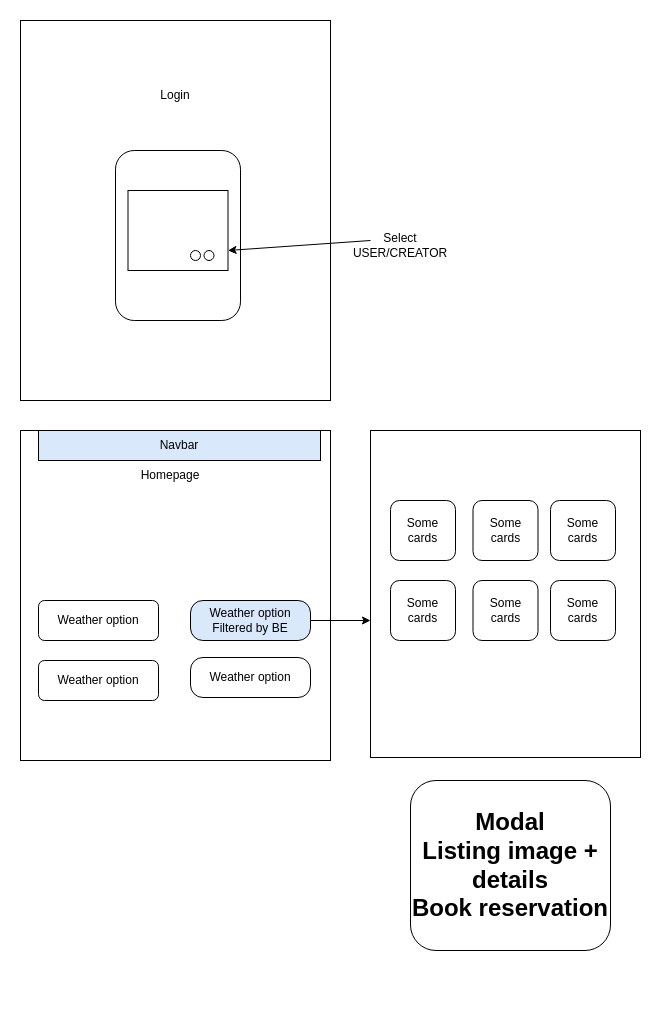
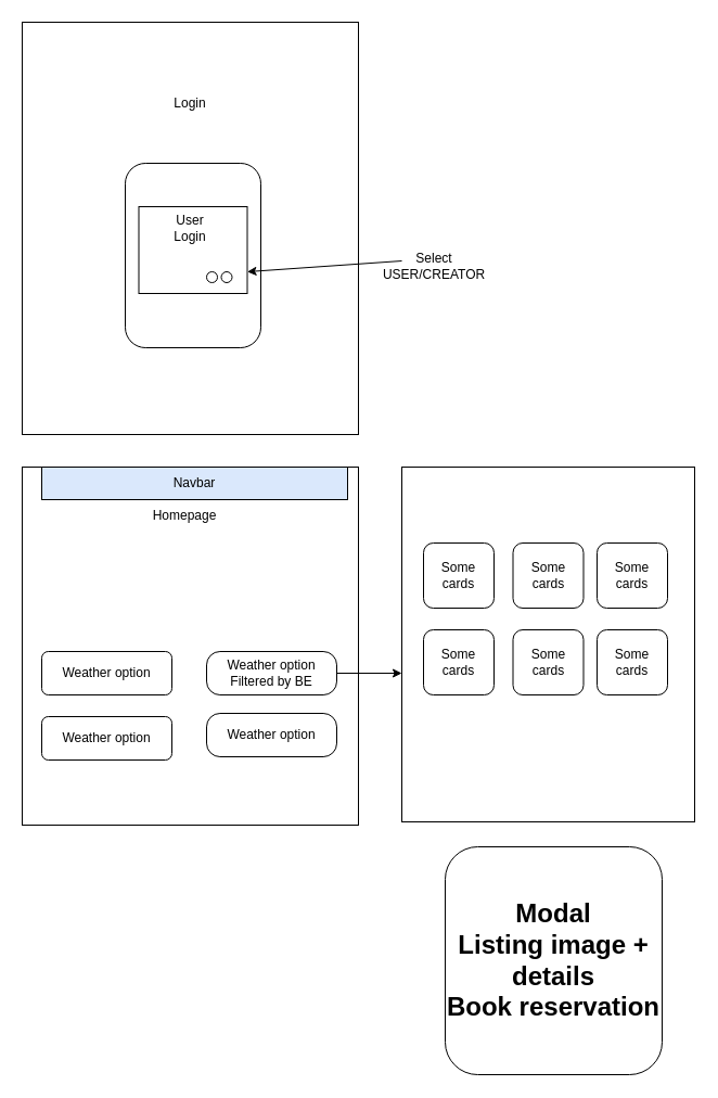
  <mxCell id="0" />
  <mxCell id="1" parent="0" />
  <mxCell id="2" value="" style="rounded=0;whiteSpace=wrap;html=1;" vertex="1" parent="1"><mxGeometry x="20" y="20" width="310" height="380" as="geometry" /></mxCell>
  <mxCell id="3" value="Login" style="text;html=1;strokeColor=none;fillColor=none;align=center;verticalAlign=middle;whiteSpace=wrap;rounded=0;" vertex="1" parent="1"><mxGeometry x="145" y="80" width="60" height="30" as="geometry" /></mxCell>
  <mxCell id="4" value="" style="rounded=1;whiteSpace=wrap;html=1;" vertex="1" parent="1"><mxGeometry x="115" y="150" width="125" height="170" as="geometry" /></mxCell>
  <mxCell id="5" value="" style="rounded=0;whiteSpace=wrap;html=1;" vertex="1" parent="1"><mxGeometry x="127.5" y="190" width="100" height="80" as="geometry" /></mxCell>
+ <mxCell id="6" value="User Login" style="text;html=1;strokeColor=none;fillColor=none;align=center;verticalAlign=middle;whiteSpace=wrap;rounded=0;" vertex="1" parent="1"><mxGeometry x="145" y="195" width="60" height="30" as="geometry" /></mxCell>
  <mxCell id="7" value="" style="ellipse;whiteSpace=wrap;html=1;aspect=fixed;" vertex="1" parent="1"><mxGeometry x="190" y="250" width="10" height="10" as="geometry" /></mxCell>
  <mxCell id="8" value="" style="ellipse;whiteSpace=wrap;html=1;aspect=fixed;" vertex="1" parent="1"><mxGeometry x="203.5" y="250" width="10" height="10" as="geometry" /></mxCell>
  <mxCell id="9" value="" style="endArrow=classic;html=1;rounded=0;entryX=1;entryY=0.75;entryDx=0;entryDy=0;" edge="1" parent="1" target="5"><mxGeometry width="50" height="50" relative="1" as="geometry"><mxPoint x="370" y="240" as="sourcePoint" /><mxPoint x="370" y="190" as="targetPoint" /></mxGeometry></mxCell>
  <mxCell id="10" value="Select USER/CREATOR" style="text;html=1;strokeColor=none;fillColor=none;align=center;verticalAlign=middle;whiteSpace=wrap;rounded=0;" vertex="1" parent="1"><mxGeometry x="370" y="230" width="60" height="30" as="geometry" /></mxCell>
  <mxCell id="11" value="" style="rounded=0;whiteSpace=wrap;html=1;" vertex="1" parent="1"><mxGeometry x="20" y="430" width="310" height="330" as="geometry" /></mxCell>
  <mxCell id="12" value="Homepage" style="text;html=1;strokeColor=none;fillColor=none;align=center;verticalAlign=middle;whiteSpace=wrap;rounded=0;" vertex="1" parent="1"><mxGeometry x="140" y="460" width="60" height="30" as="geometry" /></mxCell>
  <mxCell id="13" value="Weather option" style="rounded=1;whiteSpace=wrap;html=1;" vertex="1" parent="1"><mxGeometry x="38" y="600" width="120" height="40" as="geometry" /></mxCell>
  <mxCell id="14" value="Weather option" style="rounded=1;whiteSpace=wrap;html=1;" vertex="1" parent="1"><mxGeometry x="38" y="660" width="120" height="40" as="geometry" /></mxCell>
- <mxCell id="15" value="Weather option&lt;br&gt;Filtered by BE" style="rounded=1;whiteSpace=wrap;html=1;arcSize=31;fillColor=#dae8fc;" vertex="1" parent="1"><mxGeometry x="190" y="600" width="120" height="40" as="geometry" /></mxCell>
+ <mxCell id="15" value="Weather option&lt;br&gt;Filtered by BE" style="rounded=1;whiteSpace=wrap;html=1;arcSize=31;" vertex="1" parent="1"><mxGeometry x="190" y="600" width="120" height="40" as="geometry" /></mxCell>
  <mxCell id="16" value="Weather option" style="rounded=1;whiteSpace=wrap;html=1;arcSize=31;" vertex="1" parent="1"><mxGeometry x="190" y="657" width="120" height="40" as="geometry" /></mxCell>
  <mxCell id="17" value="Navbar" style="rounded=0;whiteSpace=wrap;html=1;fillColor=#dae8fc;" vertex="1" parent="1"><mxGeometry x="38" y="430" width="282" height="30" as="geometry" /></mxCell>
  <mxCell id="18" value="" style="rounded=0;whiteSpace=wrap;html=1;" vertex="1" parent="1"><mxGeometry x="370" y="430" width="270" height="327" as="geometry" /></mxCell>
  <mxCell id="19" value="" style="endArrow=classic;html=1;rounded=0;" edge="1" parent="1"><mxGeometry width="50" height="50" relative="1" as="geometry"><mxPoint x="310" y="620" as="sourcePoint" /><mxPoint x="370" y="620" as="targetPoint" /></mxGeometry></mxCell>
  <mxCell id="20" value="Some cards" style="rounded=1;whiteSpace=wrap;html=1;" vertex="1" parent="1"><mxGeometry x="390" y="500" width="65" height="60" as="geometry" /></mxCell>
  <mxCell id="21" value="Some cards" style="rounded=1;whiteSpace=wrap;html=1;" vertex="1" parent="1"><mxGeometry x="472.5" y="500" width="65" height="60" as="geometry" /></mxCell>
  <mxCell id="22" value="Some cards" style="rounded=1;whiteSpace=wrap;html=1;" vertex="1" parent="1"><mxGeometry x="390" y="580" width="65" height="60" as="geometry" /></mxCell>
  <mxCell id="23" value="Some cards" style="rounded=1;whiteSpace=wrap;html=1;" vertex="1" parent="1"><mxGeometry x="472.5" y="580" width="65" height="60" as="geometry" /></mxCell>
  <mxCell id="24" value="Some cards" style="rounded=1;whiteSpace=wrap;html=1;" vertex="1" parent="1"><mxGeometry x="550" y="580" width="65" height="60" as="geometry" /></mxCell>
  <mxCell id="25" value="Some cards" style="rounded=1;whiteSpace=wrap;html=1;" vertex="1" parent="1"><mxGeometry x="550" y="500" width="65" height="60" as="geometry" /></mxCell>
- <mxCell id="26" value="&lt;h1&gt;Modal&lt;br&gt;Listing image + details&lt;br&gt;Book reservation&lt;/h1&gt;" style="rounded=1;whiteSpace=wrap;html=1;" vertex="1" parent="1"><mxGeometry x="410" y="780" width="200" height="170" as="geometry" /></mxCell>
+ <mxCell id="26" value="&lt;h1&gt;Modal&lt;br&gt;Listing image + details&lt;br&gt;Book reservation&lt;/h1&gt;" style="rounded=1;whiteSpace=wrap;html=1;" vertex="1" parent="1"><mxGeometry x="410" y="780" width="200" height="210" as="geometry" /></mxCell>
  <mxCell id="27" value="" style="endArrow=classic;html=1;rounded=0;" edge="1" parent="1" source="18"><mxGeometry width="50" height="50" relative="1" as="geometry"><mxPoint x="320" y="770" as="sourcePoint" /><mxPoint x="370" y="720" as="targetPoint" /></mxGeometry></mxCell>
